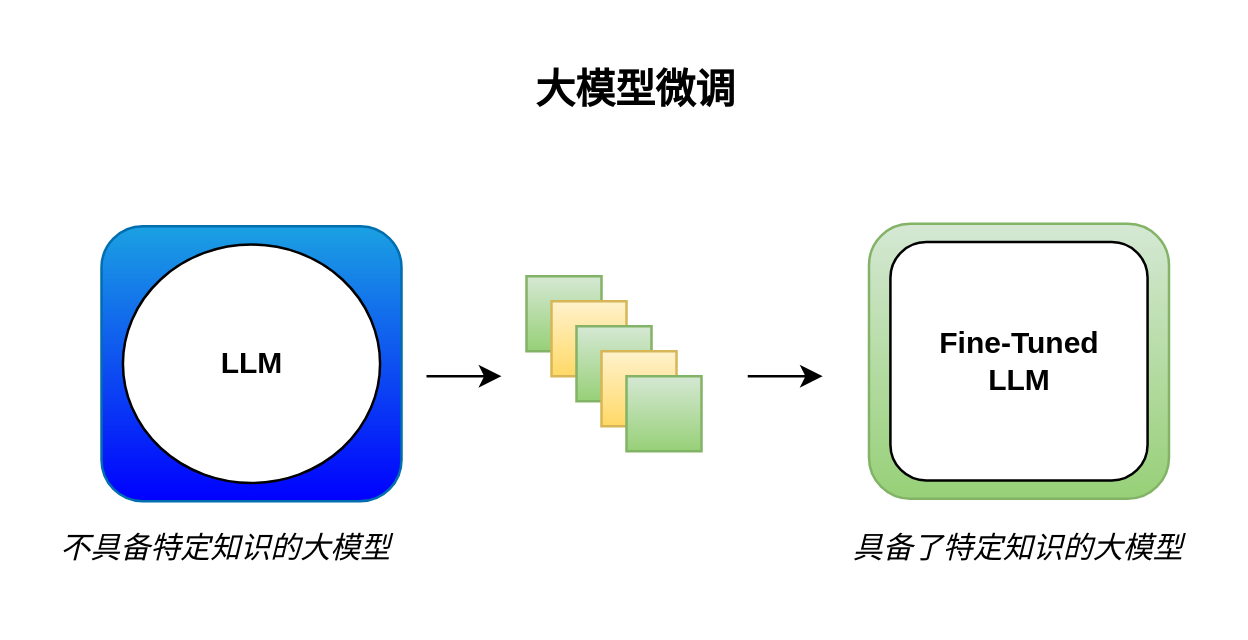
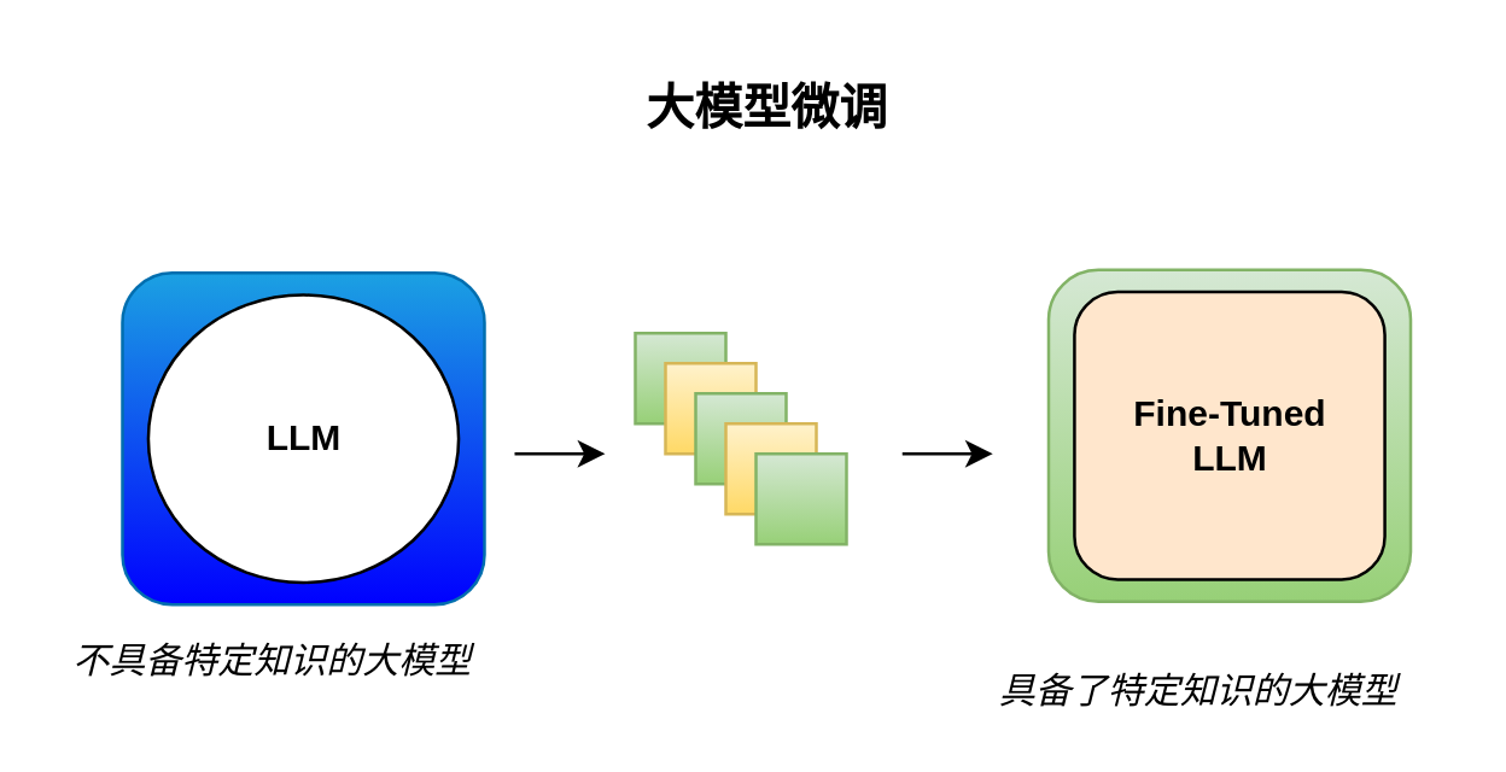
  <mxCell id="0" />
  <mxCell id="1" parent="0" />
  <mxCell id="2" value="" style="group" vertex="1" connectable="0" parent="1"><mxGeometry x="40" y="90" width="120" height="110" as="geometry" /></mxCell>
  <mxCell id="3" value="" style="rounded=1;whiteSpace=wrap;html=1;fillColor=#1ba1e2;strokeColor=#006EAF;fontColor=#ffffff;gradientColor=#0000FF;" vertex="1" parent="2"><mxGeometry width="120" height="110.0" as="geometry" /></mxCell>
  <mxCell id="4" value="&lt;b&gt;LLM&lt;/b&gt;" style="ellipse;whiteSpace=wrap;html=1;" vertex="1" parent="2"><mxGeometry x="8.571" y="7.333" width="102.857" height="95.333" as="geometry" /></mxCell>
  <mxCell id="5" value="" style="group" vertex="1" connectable="0" parent="1"><mxGeometry x="347" y="89" width="120" height="110" as="geometry" /></mxCell>
  <mxCell id="6" value="" style="rounded=1;whiteSpace=wrap;html=1;fillColor=#d5e8d4;strokeColor=#82b366;gradientColor=#97d077;" vertex="1" parent="5"><mxGeometry width="120" height="110.0" as="geometry" /></mxCell>
- <mxCell id="7" value="&lt;div&gt;&lt;b&gt;Fine-Tuned&lt;/b&gt;&lt;/div&gt;&lt;div&gt;&lt;b&gt;LLM&lt;/b&gt;&lt;/div&gt;" style="rounded=1;whiteSpace=wrap;html=1;" vertex="1" parent="5"><mxGeometry x="8.571" y="7.333" width="102.857" height="95.333" as="geometry" /></mxCell>
+ <mxCell id="7" value="&lt;div&gt;&lt;b&gt;Fine-Tuned&lt;/b&gt;&lt;/div&gt;&lt;div&gt;&lt;b&gt;LLM&lt;/b&gt;&lt;/div&gt;" style="rounded=1;whiteSpace=wrap;html=1;fillColor=#ffe6cc;" vertex="1" parent="5"><mxGeometry x="8.571" y="7.333" width="102.857" height="95.333" as="geometry" /></mxCell>
  <mxCell id="8" value="" style="group" vertex="1" connectable="0" parent="1"><mxGeometry x="210" y="110" width="70" height="70" as="geometry" /></mxCell>
  <mxCell id="9" value="" style="rounded=0;whiteSpace=wrap;html=1;fillColor=#d5e8d4;strokeColor=#82b366;gradientColor=#97d077;" vertex="1" parent="8"><mxGeometry width="30" height="30" as="geometry" /></mxCell>
  <mxCell id="10" value="" style="rounded=0;whiteSpace=wrap;html=1;fillColor=#fff2cc;strokeColor=#d6b656;gradientColor=#ffd966;" vertex="1" parent="8"><mxGeometry x="10" y="10" width="30" height="30" as="geometry" /></mxCell>
  <mxCell id="11" value="" style="rounded=0;whiteSpace=wrap;html=1;fillColor=#d5e8d4;strokeColor=#82b366;gradientColor=#97d077;" vertex="1" parent="8"><mxGeometry x="20" y="20" width="30" height="30" as="geometry" /></mxCell>
  <mxCell id="12" value="" style="rounded=0;whiteSpace=wrap;html=1;fillColor=#fff2cc;strokeColor=#d6b656;gradientColor=#ffd966;" vertex="1" parent="8"><mxGeometry x="30" y="30" width="30" height="30" as="geometry" /></mxCell>
  <mxCell id="13" value="" style="rounded=0;whiteSpace=wrap;html=1;fillColor=#d5e8d4;strokeColor=#82b366;gradientColor=#97d077;" vertex="1" parent="8"><mxGeometry x="40" y="40" width="30" height="30" as="geometry" /></mxCell>
  <mxCell id="14" value="" style="endArrow=classic;html=1;rounded=0;" edge="1" parent="1"><mxGeometry width="50" height="50" relative="1" as="geometry"><mxPoint x="170" y="150" as="sourcePoint" /><mxPoint x="200" y="150" as="targetPoint" /></mxGeometry></mxCell>
  <mxCell id="15" value="" style="endArrow=classic;html=1;rounded=0;" edge="1" parent="1"><mxGeometry width="50" height="50" relative="1" as="geometry"><mxPoint x="298.5" y="150" as="sourcePoint" /><mxPoint x="328.5" y="150" as="targetPoint" /></mxGeometry></mxCell>
  <mxCell id="16" value="&lt;b&gt;&lt;font style=&quot;font-size: 16px;&quot;&gt;大模型微调&lt;/font&gt;&lt;/b&gt;" style="text;html=1;align=center;verticalAlign=middle;whiteSpace=wrap;rounded=0;" vertex="1" parent="1"><mxGeometry x="189" y="20" width="130" height="30" as="geometry" /></mxCell>
- <mxCell id="17" value="&lt;i&gt;具备了特定知识的大模型&lt;/i&gt;" style="text;html=1;align=center;verticalAlign=middle;whiteSpace=wrap;rounded=0;" vertex="1" parent="1"><mxGeometry x="337" y="204" width="140" height="30" as="geometry" /></mxCell>
+ <mxCell id="17" value="&lt;i&gt;具备了特定知识的大模型&lt;/i&gt;" style="text;html=1;align=center;verticalAlign=middle;whiteSpace=wrap;rounded=0;" vertex="1" parent="1"><mxGeometry x="327" y="214" width="140" height="30" as="geometry" /></mxCell>
  <mxCell id="18" value="&lt;i&gt;不具备特定知识的大模型&lt;/i&gt;" style="text;html=1;align=center;verticalAlign=middle;whiteSpace=wrap;rounded=0;" vertex="1" parent="1"><mxGeometry x="20" y="204" width="140" height="30" as="geometry" /></mxCell>
